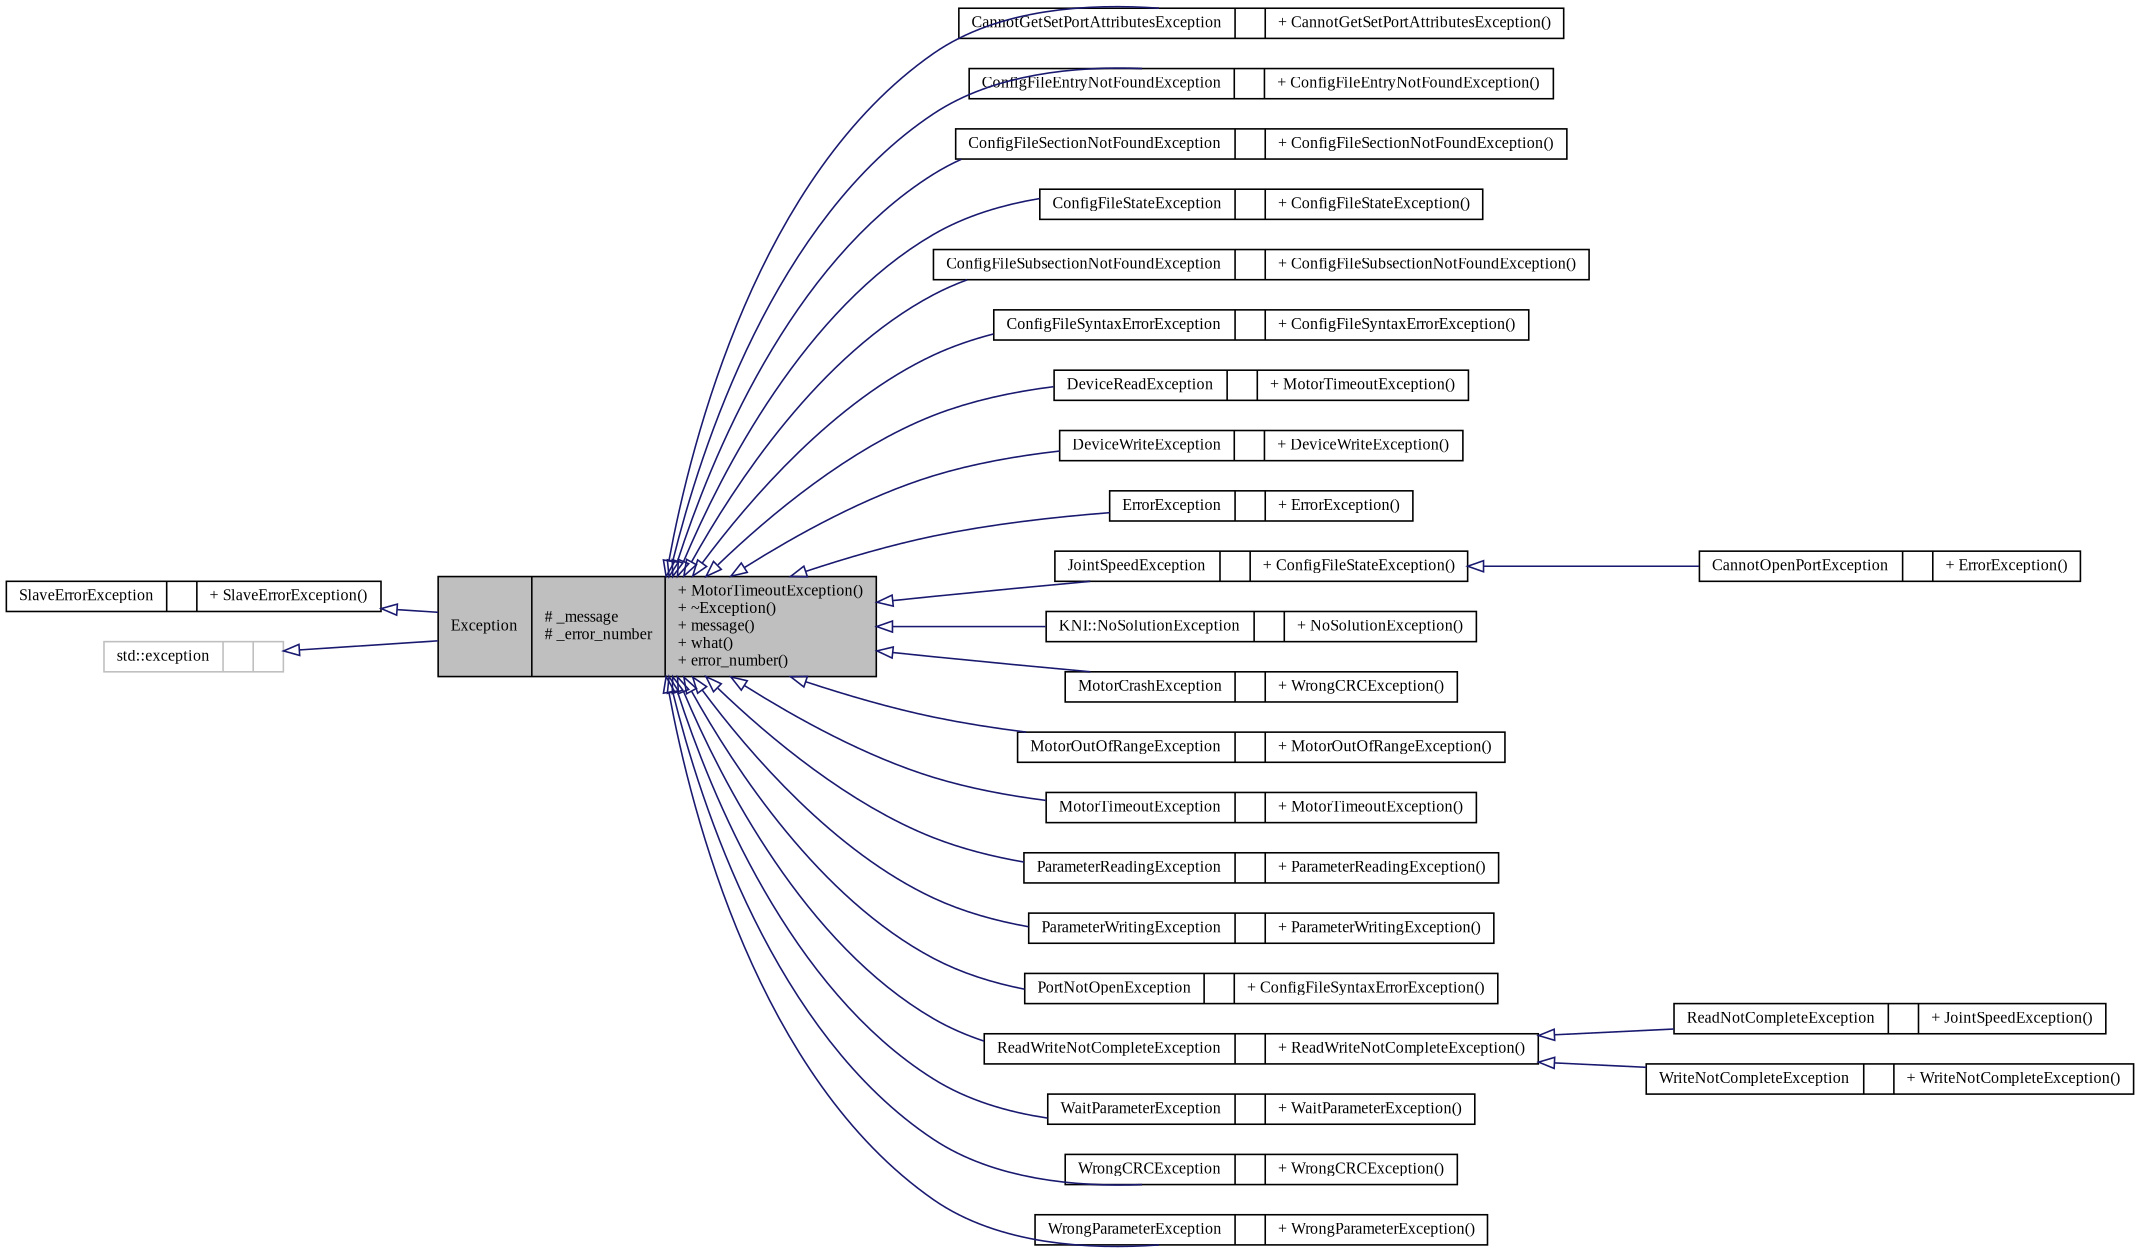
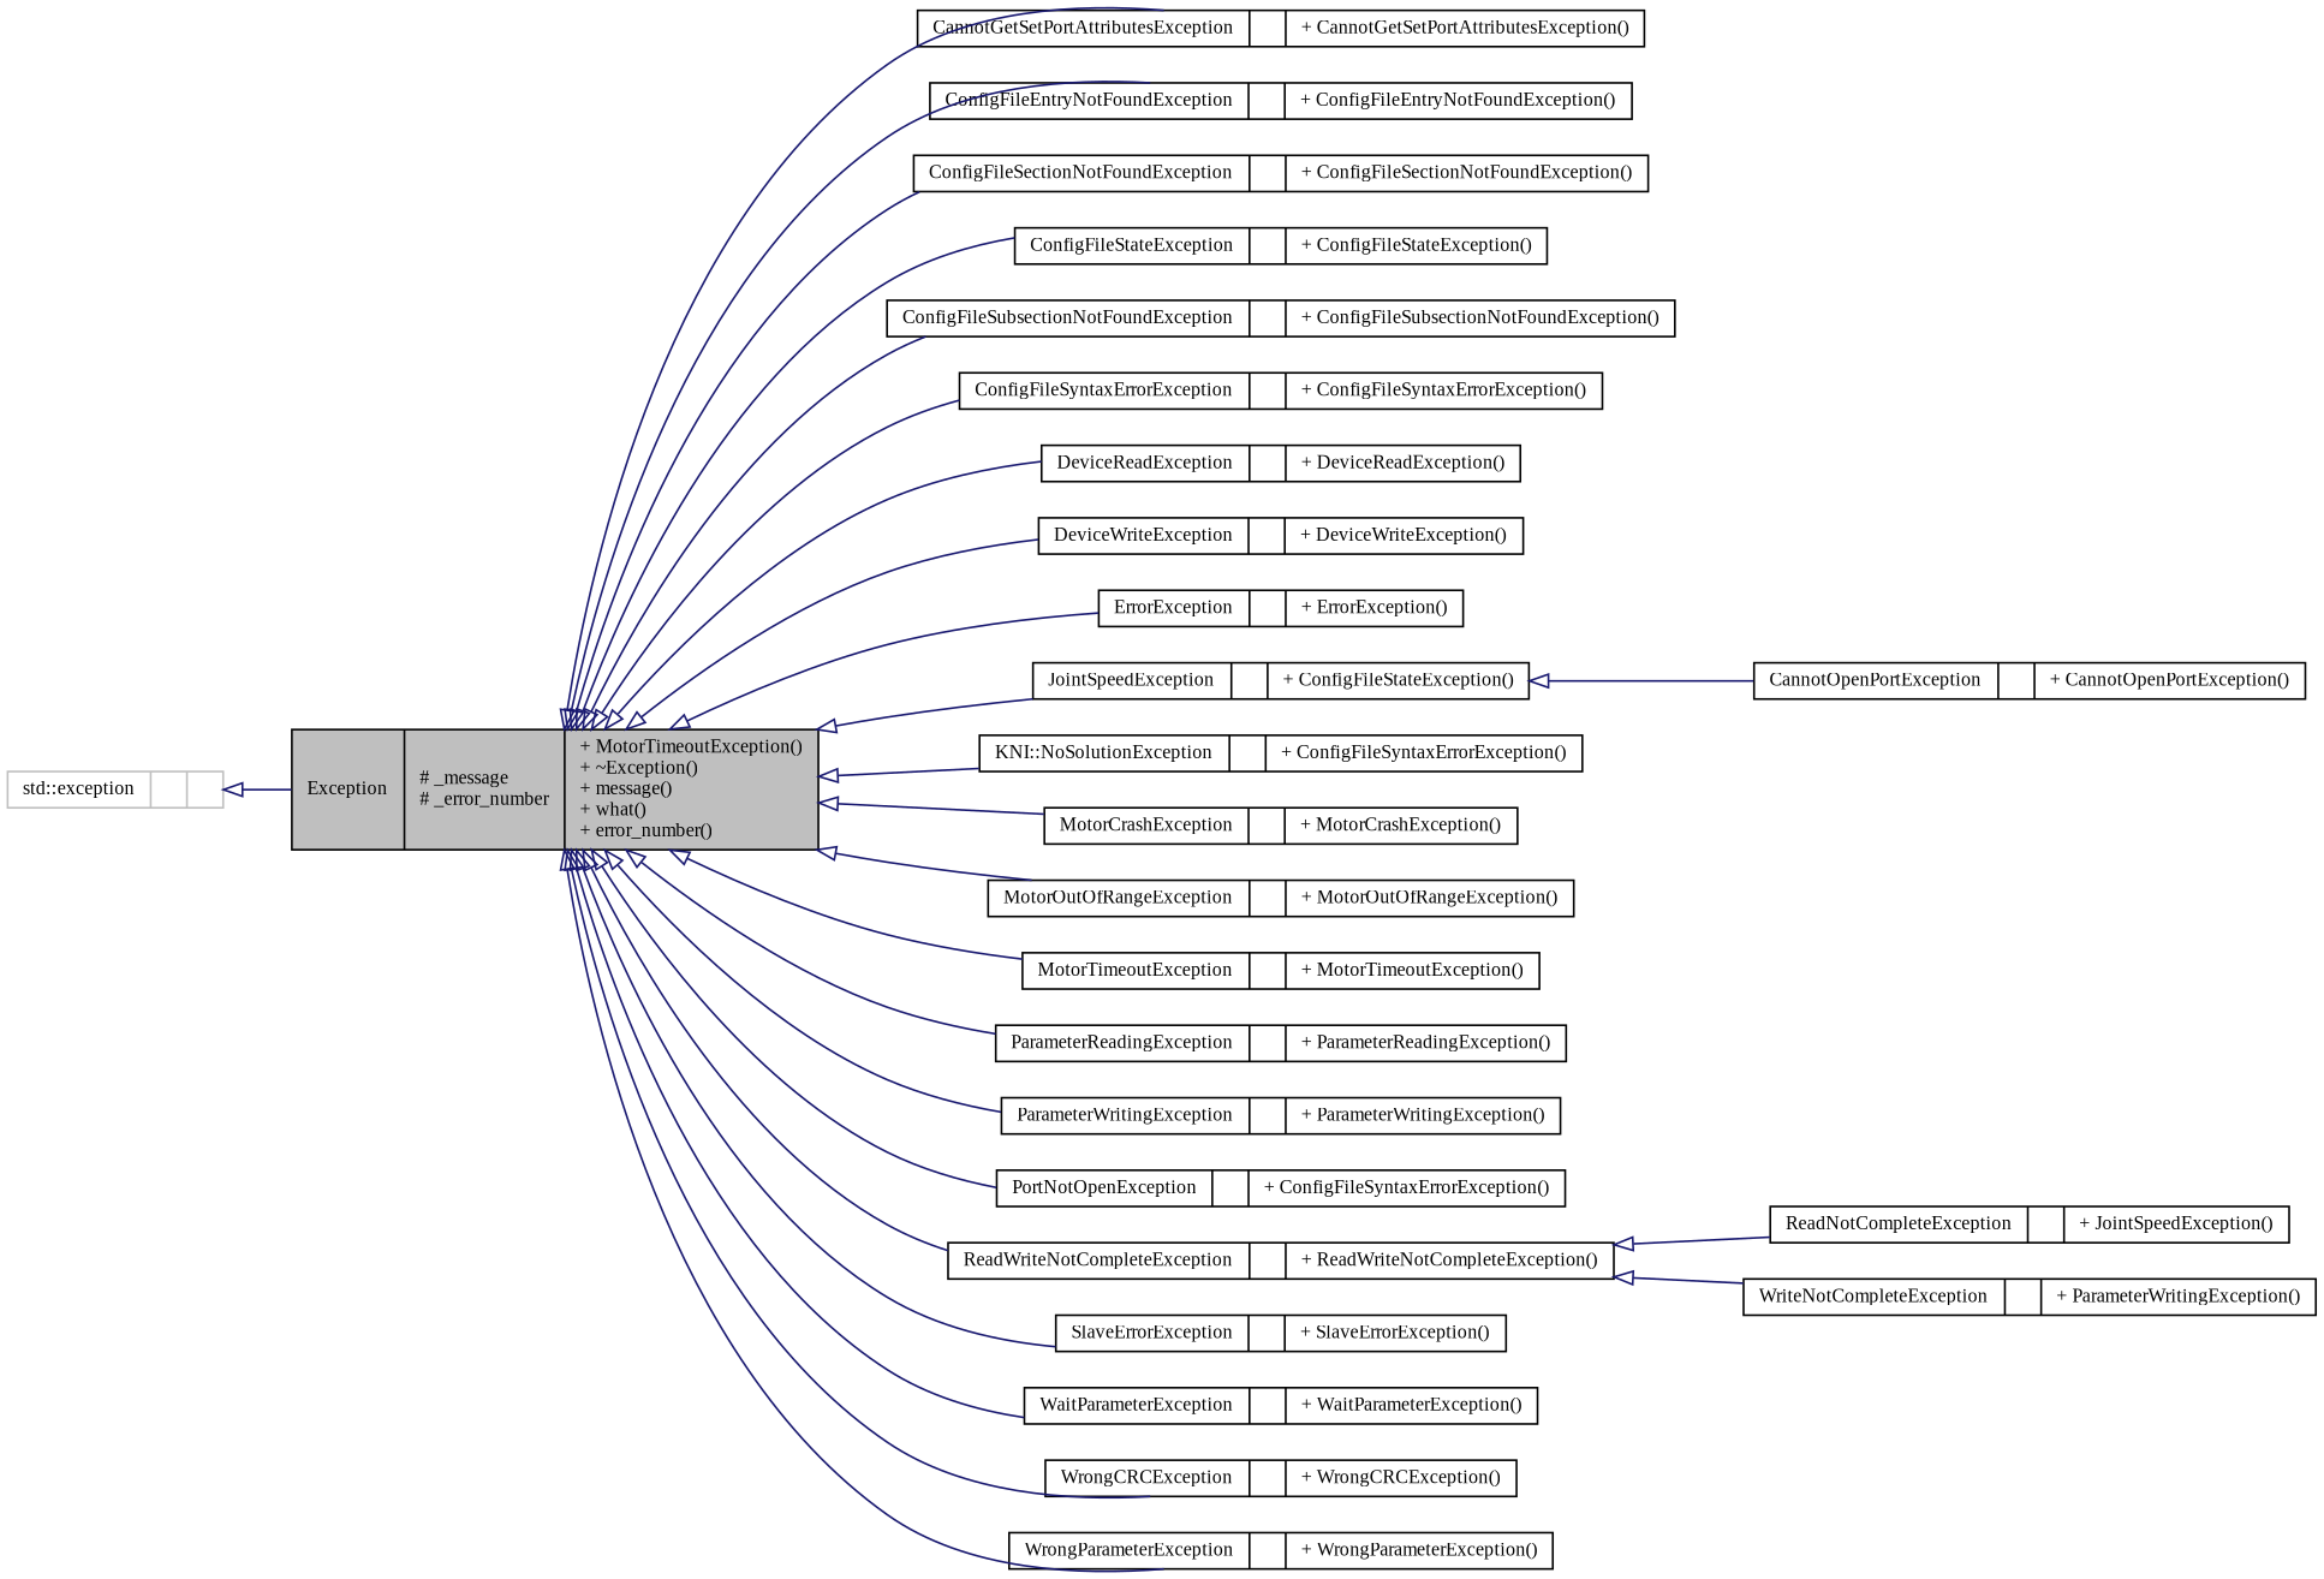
  digraph {
    fontname="Liberation Serif"
    rankdir=LR
    node [color=black fillcolor=white fontname="Liberation Serif" fontsize=10 shape=record style=filled]
    edge [arrowtail=empty color=midnightblue dir=back fontname="Liberation Serif" fontsize=10 labelfontname="FreeSans.ttf" labelfontsize=10 style=solid]
    n1 [fillcolor=grey75 fontcolor=black height=0.2 label="{Exception\n|# _message\l# _error_number\l|+ MotorTimeoutException()\l+ ~Exception()\l+ message()\l+ what()\l+ error_number()\l}" width=0.4]
    n2 [height=0.2 label="{CannotGetSetPortAttributesException\n||+ CannotGetSetPortAttributesException()\l}" width=0.4]
    n3 [height=0.2 label="{ConfigFileEntryNotFoundException\n||+ ConfigFileEntryNotFoundException()\l}" width=0.4]
    n4 [height=0.2 label="{ConfigFileSectionNotFoundException\n||+ ConfigFileSectionNotFoundException()\l}" width=0.4]
    n5 [height=0.2 label="{ConfigFileStateException\n||+ ConfigFileStateException()\l}" width=0.4]
    n6 [height=0.2 label="{ConfigFileSubsectionNotFoundException\n||+ ConfigFileSubsectionNotFoundException()\l}" width=0.4]
    n7 [height=0.2 label="{ConfigFileSyntaxErrorException\n||+ ConfigFileSyntaxErrorException()\l}" width=0.4]
-   n8 [height=0.2 label="{DeviceReadException\n||+ MotorTimeoutException()\l}" width=0.4]
+   n8 [height=0.2 label="{DeviceReadException\n||+ DeviceReadException()\l}" width=0.4]
    n9 [height=0.2 label="{DeviceWriteException\n||+ DeviceWriteException()\l}" width=0.4]
    n10 [height=0.2 label="{ErrorException\n||+ ErrorException()\l}" width=0.4]
    n11 [height=0.2 label="{JointSpeedException\n||+ ConfigFileStateException()\l}" width=0.4]
-   n12 [height=0.2 label="{KNI::NoSolutionException\n||+ NoSolutionException()\l}" width=0.4]
-   n13 [height=0.2 label="{MotorCrashException\n||+ WrongCRCException()\l}" width=0.4]
+   n12 [height=0.2 label="{KNI::NoSolutionException\n||+ ConfigFileSyntaxErrorException()\l}" width=0.4]
+   n13 [height=0.2 label="{MotorCrashException\n||+ MotorCrashException()\l}" width=0.4]
    n14 [height=0.2 label="{MotorOutOfRangeException\n||+ MotorOutOfRangeException()\l}" width=0.4]
    n15 [height=0.2 label="{MotorTimeoutException\n||+ MotorTimeoutException()\l}" width=0.4]
    n16 [height=0.2 label="{ParameterReadingException\n||+ ParameterReadingException()\l}" width=0.4]
    n17 [height=0.2 label="{ParameterWritingException\n||+ ParameterWritingException()\l}" width=0.4]
    n18 [height=0.2 label="{PortNotOpenException\n||+ ConfigFileSyntaxErrorException()\l}" width=0.4]
    n19 [height=0.2 label="{ReadWriteNotCompleteException\n||+ ReadWriteNotCompleteException()\l}" width=0.4]
    n20 [height=0.2 label="{SlaveErrorException\n||+ SlaveErrorException()\l}" width=0.4]
    n21 [height=0.2 label="{WaitParameterException\n||+ WaitParameterException()\l}" width=0.4]
    n22 [height=0.2 label="{WrongCRCException\n||+ WrongCRCException()\l}" width=0.4]
    n23 [height=0.2 label="{WrongParameterException\n||+ WrongParameterException()\l}" width=0.4]
-   n24 [height=0.2 label="{CannotOpenPortException\n||+ ErrorException()\l}" width=0.4]
+   n24 [height=0.2 label="{CannotOpenPortException\n||+ CannotOpenPortException()\l}" width=0.4]
    n25 [height=0.2 label="{ReadNotCompleteException\n||+ JointSpeedException()\l}" width=0.4]
-   n26 [height=0.2 label="{WriteNotCompleteException\n||+ WriteNotCompleteException()\l}" width=0.4]
+   n26 [height=0.2 label="{WriteNotCompleteException\n||+ ParameterWritingException()\l}" width=0.4]
    n27 [color=grey75 height=0.2 label="{std::exception\n||}" width=0.4]
    n1 -> n2
    n1 -> n3
    n1 -> n4
    n1 -> n5
    n1 -> n6
    n1 -> n7
    n1 -> n8
    n1 -> n9
    n1 -> n10
    n1 -> n11
    n1 -> n12
    n1 -> n13
    n1 -> n14
    n1 -> n15
    n1 -> n16
    n1 -> n17
    n1 -> n18
    n1 -> n19
-   n20 -> n1
+   n1 -> n20
    n1 -> n21
    n1 -> n22
    n1 -> n23
    n11 -> n24
    n19 -> n25
    n19 -> n26
    n27 -> n1
  }
